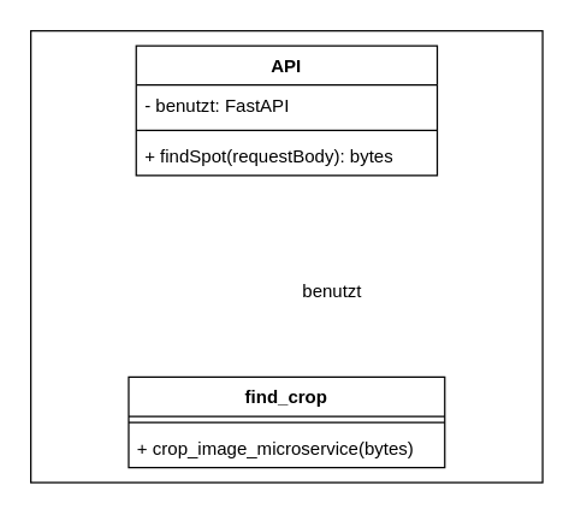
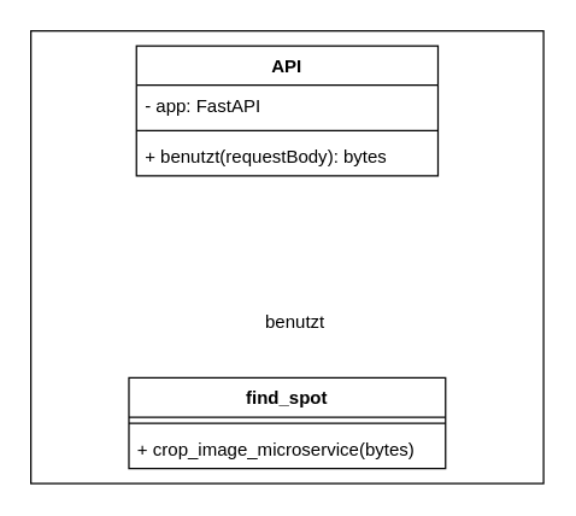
  <mxCell id="0" />
  <mxCell id="1" parent="0" />
  <mxCell id="2" value="" style="rounded=0;whiteSpace=wrap;html=1;" vertex="1" parent="1"><mxGeometry x="20" y="20" width="340" height="300" as="geometry" /></mxCell>
  <mxCell id="3" value="API" style="swimlane;fontStyle=1;align=center;verticalAlign=top;childLayout=stackLayout;horizontal=1;startSize=26;horizontalStack=0;resizeParent=1;resizeParentMax=0;resizeLast=0;collapsible=1;marginBottom=0;whiteSpace=wrap;html=1;" parent="1" vertex="1"><mxGeometry x="90" y="30" width="200" height="86" as="geometry" /></mxCell>
- <mxCell id="4" value="- benutzt: FastAPI" style="text;strokeColor=none;fillColor=none;align=left;verticalAlign=top;spacingLeft=4;spacingRight=4;overflow=hidden;rotatable=0;points=[[0,0.5],[1,0.5]];portConstraint=eastwest;whiteSpace=wrap;html=1;" parent="3" vertex="1"><mxGeometry y="26" width="200" height="26" as="geometry" /></mxCell>
+ <mxCell id="4" value="- app: FastAPI" style="text;strokeColor=none;fillColor=none;align=left;verticalAlign=top;spacingLeft=4;spacingRight=4;overflow=hidden;rotatable=0;points=[[0,0.5],[1,0.5]];portConstraint=eastwest;whiteSpace=wrap;html=1;" parent="3" vertex="1"><mxGeometry y="26" width="200" height="26" as="geometry" /></mxCell>
  <mxCell id="5" value="" style="line;strokeWidth=1;fillColor=none;align=left;verticalAlign=middle;spacingTop=-1;spacingLeft=3;spacingRight=3;rotatable=0;labelPosition=right;points=[];portConstraint=eastwest;strokeColor=inherit;" parent="3" vertex="1"><mxGeometry y="52" width="200" height="8" as="geometry" /></mxCell>
- <mxCell id="6" value="+ findSpot(requestBody): bytes" style="text;strokeColor=none;fillColor=none;align=left;verticalAlign=top;spacingLeft=4;spacingRight=4;overflow=hidden;rotatable=0;points=[[0,0.5],[1,0.5]];portConstraint=eastwest;whiteSpace=wrap;html=1;" parent="3" vertex="1"><mxGeometry y="60" width="200" height="26" as="geometry" /></mxCell>
- <mxCell id="7" value="find_crop" style="swimlane;fontStyle=1;align=center;verticalAlign=top;childLayout=stackLayout;horizontal=1;startSize=26;horizontalStack=0;resizeParent=1;resizeParentMax=0;resizeLast=0;collapsible=1;marginBottom=0;whiteSpace=wrap;html=1;" parent="1" vertex="1"><mxGeometry x="85" y="250" width="210" height="60" as="geometry" /></mxCell>
+ <mxCell id="6" value="+ benutzt(requestBody): bytes" style="text;strokeColor=none;fillColor=none;align=left;verticalAlign=top;spacingLeft=4;spacingRight=4;overflow=hidden;rotatable=0;points=[[0,0.5],[1,0.5]];portConstraint=eastwest;whiteSpace=wrap;html=1;" parent="3" vertex="1"><mxGeometry y="60" width="200" height="26" as="geometry" /></mxCell>
+ <mxCell id="7" value="find_spot" style="swimlane;fontStyle=1;align=center;verticalAlign=top;childLayout=stackLayout;horizontal=1;startSize=26;horizontalStack=0;resizeParent=1;resizeParentMax=0;resizeLast=0;collapsible=1;marginBottom=0;whiteSpace=wrap;html=1;" parent="1" vertex="1"><mxGeometry x="85" y="250" width="210" height="60" as="geometry" /></mxCell>
  <mxCell id="8" value="" style="line;strokeWidth=1;fillColor=none;align=left;verticalAlign=middle;spacingTop=-1;spacingLeft=3;spacingRight=3;rotatable=0;labelPosition=right;points=[];portConstraint=eastwest;strokeColor=inherit;" parent="7" vertex="1"><mxGeometry y="26" width="210" height="8" as="geometry" /></mxCell>
  <mxCell id="9" value="+ crop_image_microservice(bytes)" style="text;strokeColor=none;fillColor=none;align=left;verticalAlign=top;spacingLeft=4;spacingRight=4;overflow=hidden;rotatable=0;points=[[0,0.5],[1,0.5]];portConstraint=eastwest;whiteSpace=wrap;html=1;" parent="7" vertex="1"><mxGeometry y="34" width="210" height="26" as="geometry" /></mxCell>
- <mxCell id="10" value="benutzt" style="text;html=1;align=center;verticalAlign=middle;resizable=0;points=[];autosize=1;strokeColor=none;fillColor=none;" parent="1" vertex="1"><mxGeometry x="190" y="178" width="60" height="30" as="geometry" /></mxCell>
+ <mxCell id="10" value="benutzt" style="text;html=1;align=center;verticalAlign=middle;resizable=0;points=[];autosize=1;strokeColor=none;fillColor=none;" parent="1" vertex="1"><mxGeometry x="165" y="198" width="60" height="30" as="geometry" /></mxCell>
